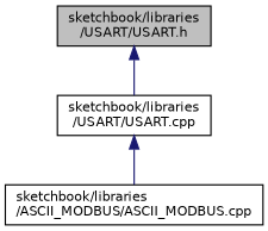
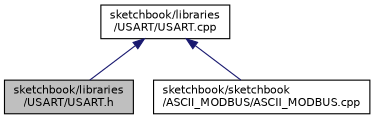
  digraph {
    node [color=black fillcolor=white fontname=Helvetica fontsize=10 shape=record style=filled]
    edge [color=midnightblue dir=back fontname=Helvetica fontsize=10 labelfontname=Helvetica labelfontsize=10 style=solid]
    n1 [fillcolor=grey75 fontcolor=black height=0.2 label="sketchbook/libraries\l/USART/USART.h" width=0.4]
    n2 [height=0.2 label="sketchbook/libraries\l/USART/USART.cpp" width=0.4]
-   n3 [height=0.2 label="sketchbook/libraries\l/ASCII_MODBUS/ASCII_MODBUS.cpp" width=0.4]
-   n1 -> n2
+   n3 [height=0.2 label="sketchbook/sketchbook\l/ASCII_MODBUS/ASCII_MODBUS.cpp" width=0.4]
+   n2 -> n1
    n2 -> n3
  }
